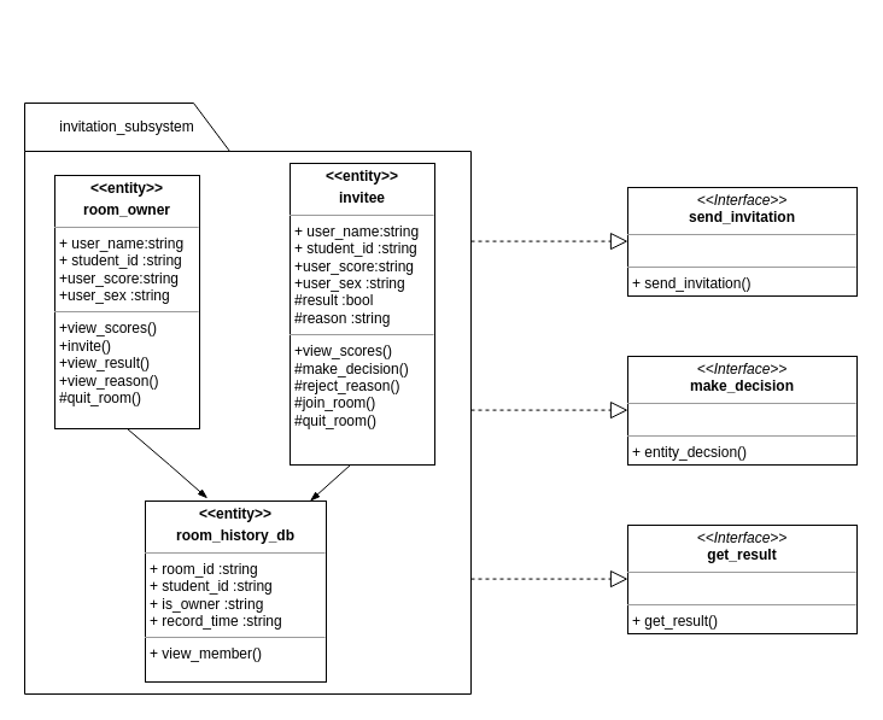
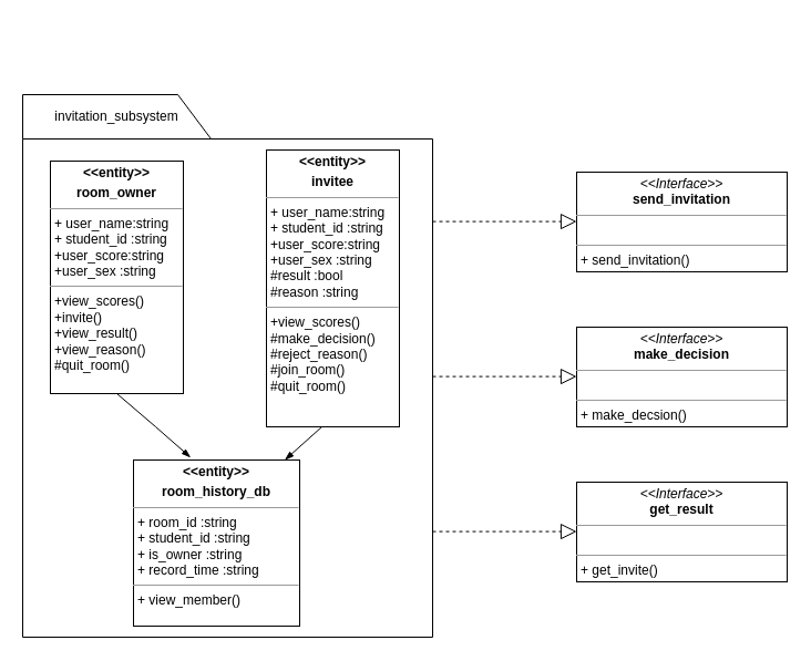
  <mxCell id="0" />
  <mxCell id="1" parent="0" />
  <mxCell id="2" value="" style="verticalLabelPosition=bottom;verticalAlign=top;html=1;shape=mxgraph.basic.rect;fillColor2=none;strokeWidth=1;size=20;indent=5;" vertex="1" parent="1"><mxGeometry x="20" y="125" width="370" height="450" as="geometry" /></mxCell>
  <mxCell id="3" value="invitation_subsystem" style="shape=manualInput;whiteSpace=wrap;html=1;rotation=90;verticalAlign=middle;horizontal=0;" vertex="1" parent="1"><mxGeometry x="85" y="20" width="40" height="170" as="geometry" /></mxCell>
  <mxCell id="4" value="&lt;p style=&quot;margin:0px;margin-top:4px;text-align:center;&quot;&gt;&lt;b&gt;&amp;lt;&amp;lt;entity&amp;gt;&amp;gt;&lt;/b&gt;&lt;/p&gt;&lt;p style=&quot;margin:0px;margin-top:4px;text-align:center;&quot;&gt;&lt;b&gt;room_history_db&lt;/b&gt;&lt;/p&gt;&lt;hr size=&quot;1&quot;&gt;&lt;p style=&quot;margin:0px;margin-left:4px;&quot;&gt;+ room_id :string&lt;/p&gt;&lt;p style=&quot;margin:0px;margin-left:4px;&quot;&gt;+ student_id :string&lt;/p&gt;&lt;p style=&quot;margin:0px;margin-left:4px;&quot;&gt;&lt;span style=&quot;background-color: initial;&quot;&gt;+ is_owner :string&lt;/span&gt;&lt;/p&gt;&lt;p style=&quot;margin:0px;margin-left:4px;&quot;&gt;+ record_time :string&lt;/p&gt;&lt;hr size=&quot;1&quot;&gt;&lt;p style=&quot;margin:0px;margin-left:4px;&quot;&gt;+ view_member()&lt;/p&gt;" style="verticalAlign=top;align=left;overflow=fill;fontSize=12;fontFamily=Helvetica;html=1;" vertex="1" parent="1"><mxGeometry x="120" y="415" width="150" height="150" as="geometry" /></mxCell>
  <mxCell id="5" value="&lt;p style=&quot;margin:0px;margin-top:4px;text-align:center;&quot;&gt;&lt;b&gt;&amp;lt;&amp;lt;entity&amp;gt;&amp;gt;&lt;/b&gt;&lt;/p&gt;&lt;p style=&quot;margin:0px;margin-top:4px;text-align:center;&quot;&gt;&lt;b&gt;room_owner&lt;/b&gt;&lt;/p&gt;&lt;hr size=&quot;1&quot;&gt;&lt;p style=&quot;margin:0px;margin-left:4px;&quot;&gt;+ user_name:string&amp;nbsp;&lt;/p&gt;&lt;p style=&quot;margin:0px;margin-left:4px;&quot;&gt;+ student_id :string&lt;/p&gt;&lt;p style=&quot;margin:0px;margin-left:4px;&quot;&gt;+user_score:string&lt;/p&gt;&lt;p style=&quot;margin:0px;margin-left:4px;&quot;&gt;+user_sex :string&lt;/p&gt;&lt;hr size=&quot;1&quot;&gt;&lt;p style=&quot;margin:0px;margin-left:4px;&quot;&gt;+view_scores()&lt;/p&gt;&lt;p style=&quot;margin:0px;margin-left:4px;&quot;&gt;+invite()&lt;/p&gt;&lt;p style=&quot;margin:0px;margin-left:4px;&quot;&gt;+view_result()&lt;/p&gt;&lt;p style=&quot;margin:0px;margin-left:4px;&quot;&gt;+view_reason()&lt;/p&gt;&lt;p style=&quot;margin: 0px 0px 0px 4px;&quot;&gt;#quit_room()&lt;/p&gt;&lt;p style=&quot;margin:0px;margin-left:4px;&quot;&gt;&lt;br&gt;&lt;/p&gt;" style="verticalAlign=top;align=left;overflow=fill;fontSize=12;fontFamily=Helvetica;html=1;" vertex="1" parent="1"><mxGeometry x="45" y="145" width="120" height="210" as="geometry" /></mxCell>
  <mxCell id="6" value="&lt;p style=&quot;margin:0px;margin-top:4px;text-align:center;&quot;&gt;&lt;b&gt;&amp;lt;&amp;lt;entity&amp;gt;&amp;gt;&lt;/b&gt;&lt;/p&gt;&lt;p style=&quot;margin:0px;margin-top:4px;text-align:center;&quot;&gt;&lt;b&gt;invitee&lt;/b&gt;&lt;/p&gt;&lt;hr size=&quot;1&quot;&gt;&lt;p style=&quot;margin:0px;margin-left:4px;&quot;&gt;+ user_name:string&amp;nbsp;&lt;/p&gt;&lt;p style=&quot;margin:0px;margin-left:4px;&quot;&gt;+ student_id :string&lt;/p&gt;&lt;p style=&quot;margin:0px;margin-left:4px;&quot;&gt;+user_score:string&lt;/p&gt;&lt;p style=&quot;margin:0px;margin-left:4px;&quot;&gt;+user_sex :string&lt;/p&gt;&lt;p style=&quot;margin:0px;margin-left:4px;&quot;&gt;#result :bool&lt;/p&gt;&lt;p style=&quot;margin:0px;margin-left:4px;&quot;&gt;#reason :string&lt;/p&gt;&lt;hr size=&quot;1&quot;&gt;&lt;p style=&quot;margin:0px;margin-left:4px;&quot;&gt;+view_scores()&lt;/p&gt;&lt;p style=&quot;margin:0px;margin-left:4px;&quot;&gt;#make_decision()&lt;/p&gt;&lt;p style=&quot;margin:0px;margin-left:4px;&quot;&gt;#reject_reason()&lt;/p&gt;&lt;p style=&quot;margin:0px;margin-left:4px;&quot;&gt;#join_room()&lt;/p&gt;&lt;p style=&quot;margin:0px;margin-left:4px;&quot;&gt;#quit_room()&lt;/p&gt;&lt;p style=&quot;margin:0px;margin-left:4px;&quot;&gt;&lt;br&gt;&lt;/p&gt;" style="verticalAlign=top;align=left;overflow=fill;fontSize=12;fontFamily=Helvetica;html=1;" vertex="1" parent="1"><mxGeometry x="240" y="135" width="120" height="250" as="geometry" /></mxCell>
  <mxCell id="7" value="" style="endArrow=blockThin;endFill=1;html=1;rounded=0;verticalAlign=top;horizontal=1;entryX=0.344;entryY=-0.015;entryDx=0;entryDy=0;entryPerimeter=0;exitX=0.5;exitY=1;exitDx=0;exitDy=0;" edge="1" parent="1" source="5" target="4"><mxGeometry width="160" relative="1" as="geometry"><mxPoint x="60" y="385" as="sourcePoint" /><mxPoint x="220" y="385" as="targetPoint" /><Array as="points"><mxPoint x="140" y="385" /></Array></mxGeometry></mxCell>
  <mxCell id="8" value="" style="endArrow=blockThin;endFill=1;html=1;rounded=0;verticalAlign=top;horizontal=1;entryX=0.344;entryY=-0.015;entryDx=0;entryDy=0;entryPerimeter=0;exitX=0.417;exitY=1;exitDx=0;exitDy=0;exitPerimeter=0;" edge="1" parent="1" source="6"><mxGeometry width="160" relative="1" as="geometry"><mxPoint x="190" y="357.25" as="sourcePoint" /><mxPoint x="256.6" y="415" as="targetPoint" /><Array as="points" /></mxGeometry></mxCell>
  <mxCell id="9" value="&lt;p style=&quot;margin:0px;margin-top:4px;text-align:center;&quot;&gt;&lt;i&gt;&amp;lt;&amp;lt;Interface&amp;gt;&amp;gt;&lt;/i&gt;&lt;br&gt;&lt;b&gt;send_invitation&lt;/b&gt;&lt;/p&gt;&lt;hr size=&quot;1&quot;&gt;&lt;p style=&quot;margin:0px;margin-left:4px;&quot;&gt;&lt;br&gt;&lt;/p&gt;&lt;hr size=&quot;1&quot;&gt;&lt;p style=&quot;margin:0px;margin-left:4px;&quot;&gt;+ send_invitation()&lt;br&gt;&lt;br&gt;&lt;/p&gt;" style="verticalAlign=top;align=left;overflow=fill;fontSize=12;fontFamily=Helvetica;html=1;" vertex="1" parent="1"><mxGeometry x="520" y="155" width="190" height="90" as="geometry" /></mxCell>
- <mxCell id="10" value="&lt;p style=&quot;margin:0px;margin-top:4px;text-align:center;&quot;&gt;&lt;i&gt;&amp;lt;&amp;lt;Interface&amp;gt;&amp;gt;&lt;/i&gt;&lt;br&gt;&lt;b&gt;make_decision&lt;/b&gt;&lt;/p&gt;&lt;hr size=&quot;1&quot;&gt;&lt;p style=&quot;margin:0px;margin-left:4px;&quot;&gt;&lt;br&gt;&lt;/p&gt;&lt;hr size=&quot;1&quot;&gt;&lt;p style=&quot;margin:0px;margin-left:4px;&quot;&gt;+ entity_decsion()&lt;br&gt;&lt;br&gt;&lt;/p&gt;" style="verticalAlign=top;align=left;overflow=fill;fontSize=12;fontFamily=Helvetica;html=1;" vertex="1" parent="1"><mxGeometry x="520" y="295" width="190" height="90" as="geometry" /></mxCell>
- <mxCell id="11" value="&lt;p style=&quot;margin:0px;margin-top:4px;text-align:center;&quot;&gt;&lt;i&gt;&amp;lt;&amp;lt;Interface&amp;gt;&amp;gt;&lt;/i&gt;&lt;br&gt;&lt;b&gt;get_result&lt;/b&gt;&lt;/p&gt;&lt;hr size=&quot;1&quot;&gt;&lt;p style=&quot;margin:0px;margin-left:4px;&quot;&gt;&lt;br&gt;&lt;/p&gt;&lt;hr size=&quot;1&quot;&gt;&lt;p style=&quot;margin:0px;margin-left:4px;&quot;&gt;+ get_result()&lt;br&gt;&lt;br&gt;&lt;/p&gt;" style="verticalAlign=top;align=left;overflow=fill;fontSize=12;fontFamily=Helvetica;html=1;" vertex="1" parent="1"><mxGeometry x="520" y="435" width="190" height="90" as="geometry" /></mxCell>
+ <mxCell id="10" value="&lt;p style=&quot;margin:0px;margin-top:4px;text-align:center;&quot;&gt;&lt;i&gt;&amp;lt;&amp;lt;Interface&amp;gt;&amp;gt;&lt;/i&gt;&lt;br&gt;&lt;b&gt;make_decision&lt;/b&gt;&lt;/p&gt;&lt;hr size=&quot;1&quot;&gt;&lt;p style=&quot;margin:0px;margin-left:4px;&quot;&gt;&lt;br&gt;&lt;/p&gt;&lt;hr size=&quot;1&quot;&gt;&lt;p style=&quot;margin:0px;margin-left:4px;&quot;&gt;+ make_decsion()&lt;br&gt;&lt;br&gt;&lt;/p&gt;" style="verticalAlign=top;align=left;overflow=fill;fontSize=12;fontFamily=Helvetica;html=1;" vertex="1" parent="1"><mxGeometry x="520" y="295" width="190" height="90" as="geometry" /></mxCell>
+ <mxCell id="11" value="&lt;p style=&quot;margin:0px;margin-top:4px;text-align:center;&quot;&gt;&lt;i&gt;&amp;lt;&amp;lt;Interface&amp;gt;&amp;gt;&lt;/i&gt;&lt;br&gt;&lt;b&gt;get_result&lt;/b&gt;&lt;/p&gt;&lt;hr size=&quot;1&quot;&gt;&lt;p style=&quot;margin:0px;margin-left:4px;&quot;&gt;&lt;br&gt;&lt;/p&gt;&lt;hr size=&quot;1&quot;&gt;&lt;p style=&quot;margin:0px;margin-left:4px;&quot;&gt;+ get_invite()&lt;br&gt;&lt;br&gt;&lt;/p&gt;" style="verticalAlign=top;align=left;overflow=fill;fontSize=12;fontFamily=Helvetica;html=1;" vertex="1" parent="1"><mxGeometry x="520" y="435" width="190" height="90" as="geometry" /></mxCell>
  <mxCell id="12" value="" style="endArrow=block;endSize=12;dashed=1;html=1;rounded=0;endFill=0;" edge="1" parent="1"><mxGeometry x="0.875" y="80" width="160" relative="1" as="geometry"><mxPoint x="390" y="199.58" as="sourcePoint" /><mxPoint x="520" y="199.58" as="targetPoint" /><mxPoint as="offset" /></mxGeometry></mxCell>
  <mxCell id="13" value="" style="endArrow=block;endSize=12;dashed=1;html=1;rounded=0;endFill=0;" edge="1" parent="1"><mxGeometry x="0.875" y="80" width="160" relative="1" as="geometry"><mxPoint x="390" y="479.58" as="sourcePoint" /><mxPoint x="520" y="479.58" as="targetPoint" /><mxPoint as="offset" /></mxGeometry></mxCell>
  <mxCell id="14" value="" style="endArrow=block;endSize=12;dashed=1;html=1;rounded=0;endFill=0;" edge="1" parent="1"><mxGeometry x="0.875" y="80" width="160" relative="1" as="geometry"><mxPoint x="390" y="339.58" as="sourcePoint" /><mxPoint x="520" y="339.58" as="targetPoint" /><mxPoint as="offset" /></mxGeometry></mxCell>
